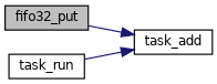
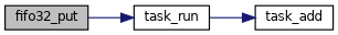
  digraph {
    rankdir=LR
    node [color=black fillcolor=white fontname=Helvetica fontsize=10 shape=record style=filled]
    edge [color=midnightblue fontname=Helvetica fontsize=10 labelfontname=Helvetica labelfontsize=10 style=solid]
    n1 [fillcolor=grey75 fontcolor=black height=0.2 label=fifo32_put width=0.4]
    n2 [height=0.2 label=task_run width=0.4]
    n3 [height=0.2 label=task_add width=0.4]
-   n1 -> n3
+   n1 -> n2
    n2 -> n3
  }
